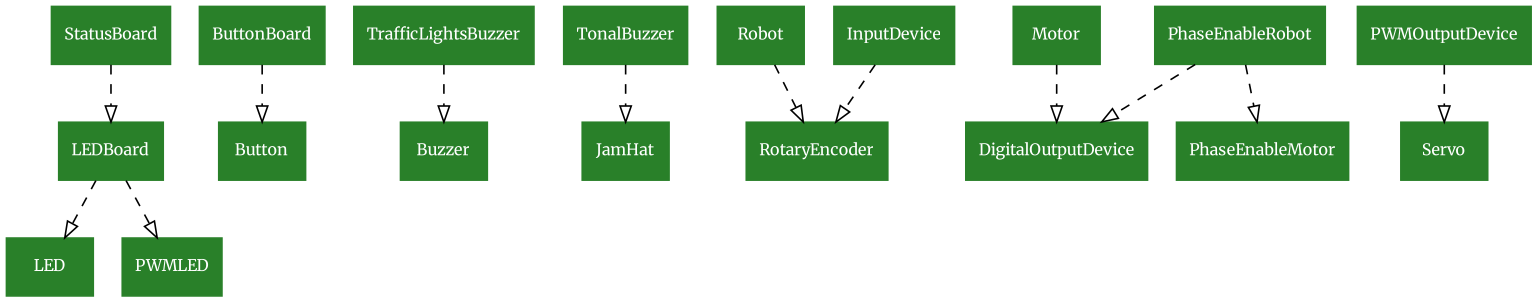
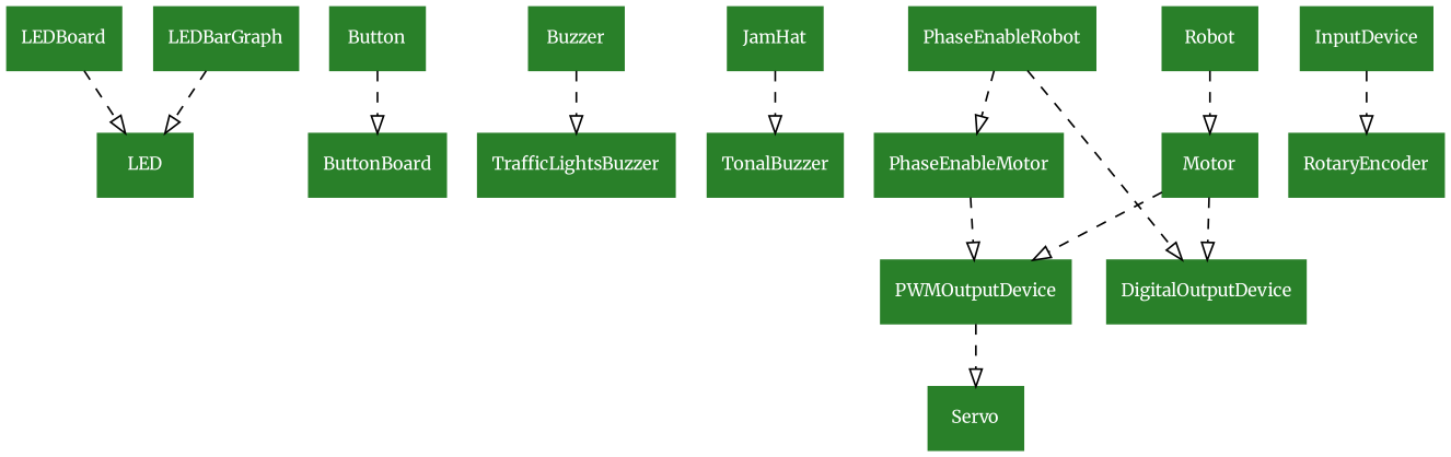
  digraph {
    fontname=Merriweather
    rankdir=TB
    node [color="#298029" fontcolor="#ffffff" fontname=Merriweather fontsize=10 shape=rect style=filled]
    edge [arrowhead=onormal fontname=Merriweather style=dashed]
    LEDBoard
    LED
-   PWMLED
+   LEDBarGraph
    ButtonBoard
    Button
    TrafficLightsBuzzer
    Buzzer
-   StatusBoard
    JamHat
    TonalBuzzer
    Robot
    Motor
    DigitalOutputDevice
    PWMOutputDevice
    Servo
    PhaseEnableRobot
    PhaseEnableMotor
    InputDevice
    RotaryEncoder
    LEDBoard -> LED
-   LEDBoard -> PWMLED
-   ButtonBoard -> Button
-   TrafficLightsBuzzer -> Buzzer
-   StatusBoard -> LEDBoard
-   TonalBuzzer -> JamHat
-   Robot -> RotaryEncoder
+   LEDBarGraph -> LED
+   Button -> ButtonBoard
+   Buzzer -> TrafficLightsBuzzer
+   JamHat -> TonalBuzzer
+   Robot -> Motor
    Motor -> DigitalOutputDevice
+   Motor -> PWMOutputDevice
    PWMOutputDevice -> Servo
    PhaseEnableRobot -> DigitalOutputDevice
    PhaseEnableRobot -> PhaseEnableMotor
+   PhaseEnableMotor -> PWMOutputDevice
    InputDevice -> RotaryEncoder
  }
